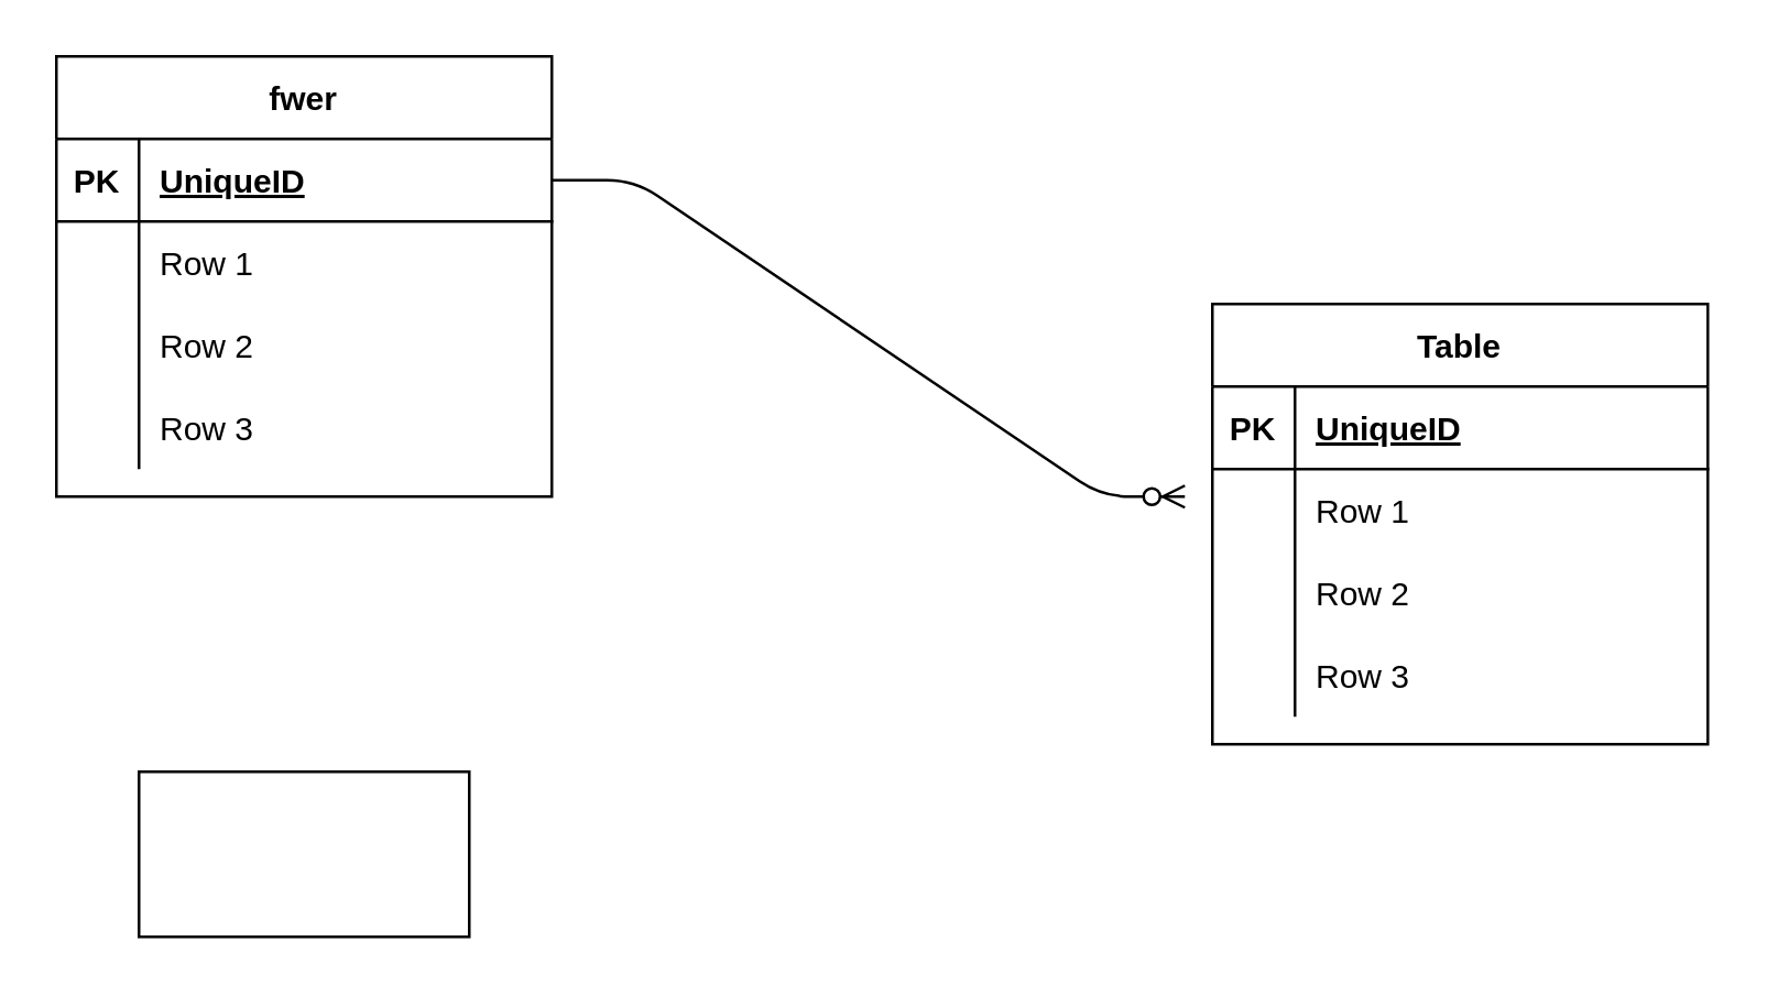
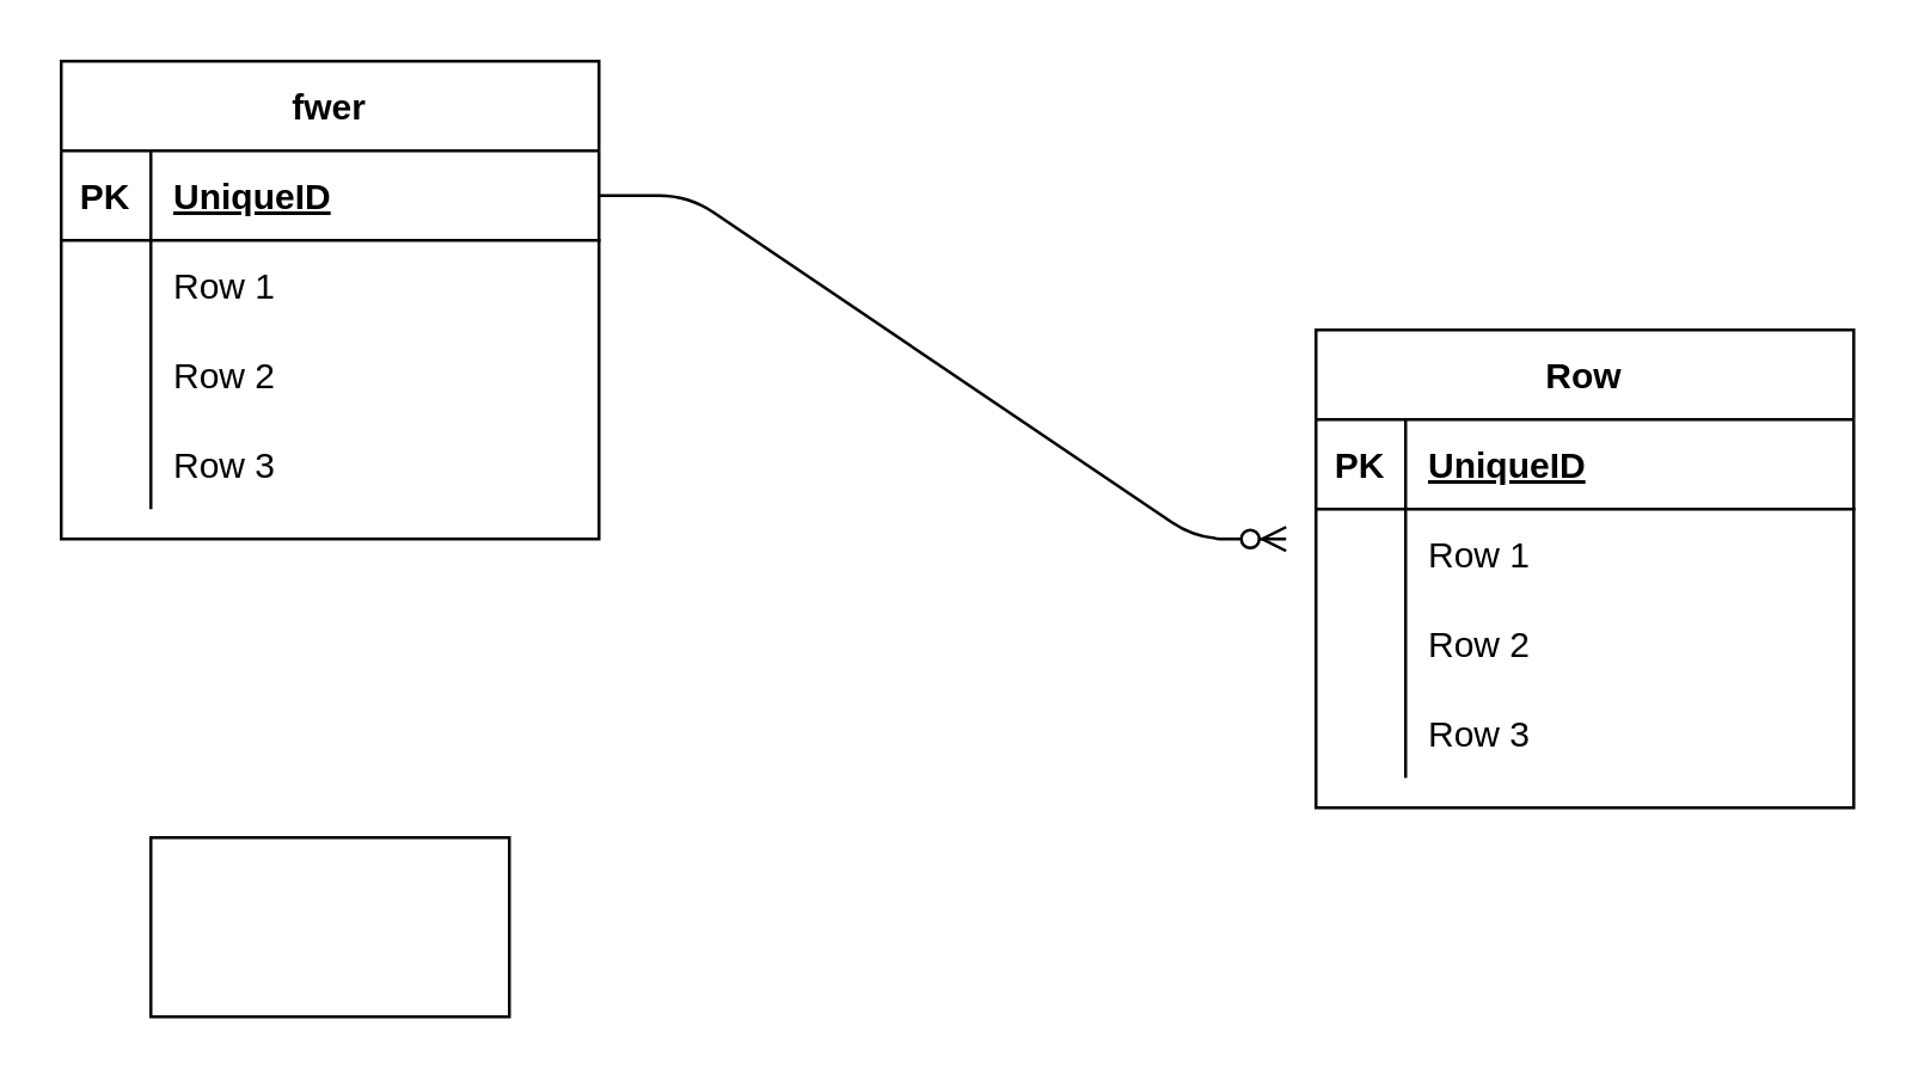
  <mxCell id="0" />
  <mxCell id="1" parent="0" />
  <mxCell id="2" value="" style="rounded=0;whiteSpace=wrap;html=1;" parent="1" vertex="1"><mxGeometry x="50" y="280" width="120" height="60" as="geometry" /></mxCell>
  <mxCell id="3" value="fwer" style="shape=table;startSize=30;container=1;collapsible=1;childLayout=tableLayout;fixedRows=1;rowLines=0;fontStyle=1;align=center;resizeLast=1;" vertex="1" parent="1"><mxGeometry x="20" y="20" width="180" height="160" as="geometry" /></mxCell>
  <mxCell id="4" value="" style="shape=partialRectangle;collapsible=0;dropTarget=0;pointerEvents=0;fillColor=none;top=0;left=0;bottom=1;right=0;points=[[0,0.5],[1,0.5]];portConstraint=eastwest;" vertex="1" parent="3"><mxGeometry y="30" width="180" height="30" as="geometry" /></mxCell>
  <mxCell id="5" value="PK" style="shape=partialRectangle;connectable=0;fillColor=none;top=0;left=0;bottom=0;right=0;fontStyle=1;overflow=hidden;" vertex="1" parent="4"><mxGeometry width="30" height="30" as="geometry" /></mxCell>
  <mxCell id="6" value="UniqueID" style="shape=partialRectangle;connectable=0;fillColor=none;top=0;left=0;bottom=0;right=0;align=left;spacingLeft=6;fontStyle=5;overflow=hidden;" vertex="1" parent="4"><mxGeometry x="30" width="150" height="30" as="geometry" /></mxCell>
  <mxCell id="7" value="" style="shape=partialRectangle;collapsible=0;dropTarget=0;pointerEvents=0;fillColor=none;top=0;left=0;bottom=0;right=0;points=[[0,0.5],[1,0.5]];portConstraint=eastwest;" vertex="1" parent="3"><mxGeometry y="60" width="180" height="30" as="geometry" /></mxCell>
  <mxCell id="8" value="" style="shape=partialRectangle;connectable=0;fillColor=none;top=0;left=0;bottom=0;right=0;editable=1;overflow=hidden;" vertex="1" parent="7"><mxGeometry width="30" height="30" as="geometry" /></mxCell>
  <mxCell id="9" value="Row 1" style="shape=partialRectangle;connectable=0;fillColor=none;top=0;left=0;bottom=0;right=0;align=left;spacingLeft=6;overflow=hidden;" vertex="1" parent="7"><mxGeometry x="30" width="150" height="30" as="geometry" /></mxCell>
  <mxCell id="10" value="" style="shape=partialRectangle;collapsible=0;dropTarget=0;pointerEvents=0;fillColor=none;top=0;left=0;bottom=0;right=0;points=[[0,0.5],[1,0.5]];portConstraint=eastwest;" vertex="1" parent="3"><mxGeometry y="90" width="180" height="30" as="geometry" /></mxCell>
  <mxCell id="11" value="" style="shape=partialRectangle;connectable=0;fillColor=none;top=0;left=0;bottom=0;right=0;editable=1;overflow=hidden;" vertex="1" parent="10"><mxGeometry width="30" height="30" as="geometry" /></mxCell>
  <mxCell id="12" value="Row 2" style="shape=partialRectangle;connectable=0;fillColor=none;top=0;left=0;bottom=0;right=0;align=left;spacingLeft=6;overflow=hidden;" vertex="1" parent="10"><mxGeometry x="30" width="150" height="30" as="geometry" /></mxCell>
  <mxCell id="13" value="" style="shape=partialRectangle;collapsible=0;dropTarget=0;pointerEvents=0;fillColor=none;top=0;left=0;bottom=0;right=0;points=[[0,0.5],[1,0.5]];portConstraint=eastwest;" vertex="1" parent="3"><mxGeometry y="120" width="180" height="30" as="geometry" /></mxCell>
  <mxCell id="14" value="" style="shape=partialRectangle;connectable=0;fillColor=none;top=0;left=0;bottom=0;right=0;editable=1;overflow=hidden;" vertex="1" parent="13"><mxGeometry width="30" height="30" as="geometry" /></mxCell>
  <mxCell id="15" value="Row 3" style="shape=partialRectangle;connectable=0;fillColor=none;top=0;left=0;bottom=0;right=0;align=left;spacingLeft=6;overflow=hidden;" vertex="1" parent="13"><mxGeometry x="30" width="150" height="30" as="geometry" /></mxCell>
- <mxCell id="16" value="Table" style="shape=table;startSize=30;container=1;collapsible=1;childLayout=tableLayout;fixedRows=1;rowLines=0;fontStyle=1;align=center;resizeLast=1;" vertex="1" parent="1"><mxGeometry x="440" y="110" width="180" height="160" as="geometry" /></mxCell>
+ <mxCell id="16" value="Row" style="shape=table;startSize=30;container=1;collapsible=1;childLayout=tableLayout;fixedRows=1;rowLines=0;fontStyle=1;align=center;resizeLast=1;" vertex="1" parent="1"><mxGeometry x="440" y="110" width="180" height="160" as="geometry" /></mxCell>
  <mxCell id="17" value="" style="shape=partialRectangle;collapsible=0;dropTarget=0;pointerEvents=0;fillColor=none;top=0;left=0;bottom=1;right=0;points=[[0,0.5],[1,0.5]];portConstraint=eastwest;" vertex="1" parent="16"><mxGeometry y="30" width="180" height="30" as="geometry" /></mxCell>
  <mxCell id="18" value="PK" style="shape=partialRectangle;connectable=0;fillColor=none;top=0;left=0;bottom=0;right=0;fontStyle=1;overflow=hidden;" vertex="1" parent="17"><mxGeometry width="30" height="30" as="geometry" /></mxCell>
  <mxCell id="19" value="UniqueID" style="shape=partialRectangle;connectable=0;fillColor=none;top=0;left=0;bottom=0;right=0;align=left;spacingLeft=6;fontStyle=5;overflow=hidden;" vertex="1" parent="17"><mxGeometry x="30" width="150" height="30" as="geometry" /></mxCell>
  <mxCell id="20" value="" style="shape=partialRectangle;collapsible=0;dropTarget=0;pointerEvents=0;fillColor=none;top=0;left=0;bottom=0;right=0;points=[[0,0.5],[1,0.5]];portConstraint=eastwest;" vertex="1" parent="16"><mxGeometry y="60" width="180" height="30" as="geometry" /></mxCell>
  <mxCell id="21" value="" style="shape=partialRectangle;connectable=0;fillColor=none;top=0;left=0;bottom=0;right=0;editable=1;overflow=hidden;" vertex="1" parent="20"><mxGeometry width="30" height="30" as="geometry" /></mxCell>
  <mxCell id="22" value="Row 1" style="shape=partialRectangle;connectable=0;fillColor=none;top=0;left=0;bottom=0;right=0;align=left;spacingLeft=6;overflow=hidden;" vertex="1" parent="20"><mxGeometry x="30" width="150" height="30" as="geometry" /></mxCell>
  <mxCell id="23" value="" style="shape=partialRectangle;collapsible=0;dropTarget=0;pointerEvents=0;fillColor=none;top=0;left=0;bottom=0;right=0;points=[[0,0.5],[1,0.5]];portConstraint=eastwest;" vertex="1" parent="16"><mxGeometry y="90" width="180" height="30" as="geometry" /></mxCell>
  <mxCell id="24" value="" style="shape=partialRectangle;connectable=0;fillColor=none;top=0;left=0;bottom=0;right=0;editable=1;overflow=hidden;" vertex="1" parent="23"><mxGeometry width="30" height="30" as="geometry" /></mxCell>
  <mxCell id="25" value="Row 2" style="shape=partialRectangle;connectable=0;fillColor=none;top=0;left=0;bottom=0;right=0;align=left;spacingLeft=6;overflow=hidden;" vertex="1" parent="23"><mxGeometry x="30" width="150" height="30" as="geometry" /></mxCell>
  <mxCell id="26" value="" style="shape=partialRectangle;collapsible=0;dropTarget=0;pointerEvents=0;fillColor=none;top=0;left=0;bottom=0;right=0;points=[[0,0.5],[1,0.5]];portConstraint=eastwest;" vertex="1" parent="16"><mxGeometry y="120" width="180" height="30" as="geometry" /></mxCell>
  <mxCell id="27" value="" style="shape=partialRectangle;connectable=0;fillColor=none;top=0;left=0;bottom=0;right=0;editable=1;overflow=hidden;" vertex="1" parent="26"><mxGeometry width="30" height="30" as="geometry" /></mxCell>
  <mxCell id="28" value="Row 3" style="shape=partialRectangle;connectable=0;fillColor=none;top=0;left=0;bottom=0;right=0;align=left;spacingLeft=6;overflow=hidden;" vertex="1" parent="26"><mxGeometry x="30" width="150" height="30" as="geometry" /></mxCell>
  <mxCell id="29" value="" style="edgeStyle=entityRelationEdgeStyle;fontSize=12;html=1;endArrow=ERzeroToMany;endFill=1;" edge="1" parent="1" source="4"><mxGeometry width="100" height="100" relative="1" as="geometry"><mxPoint x="200" y="165" as="sourcePoint" /><mxPoint x="430" y="180" as="targetPoint" /></mxGeometry></mxCell>
